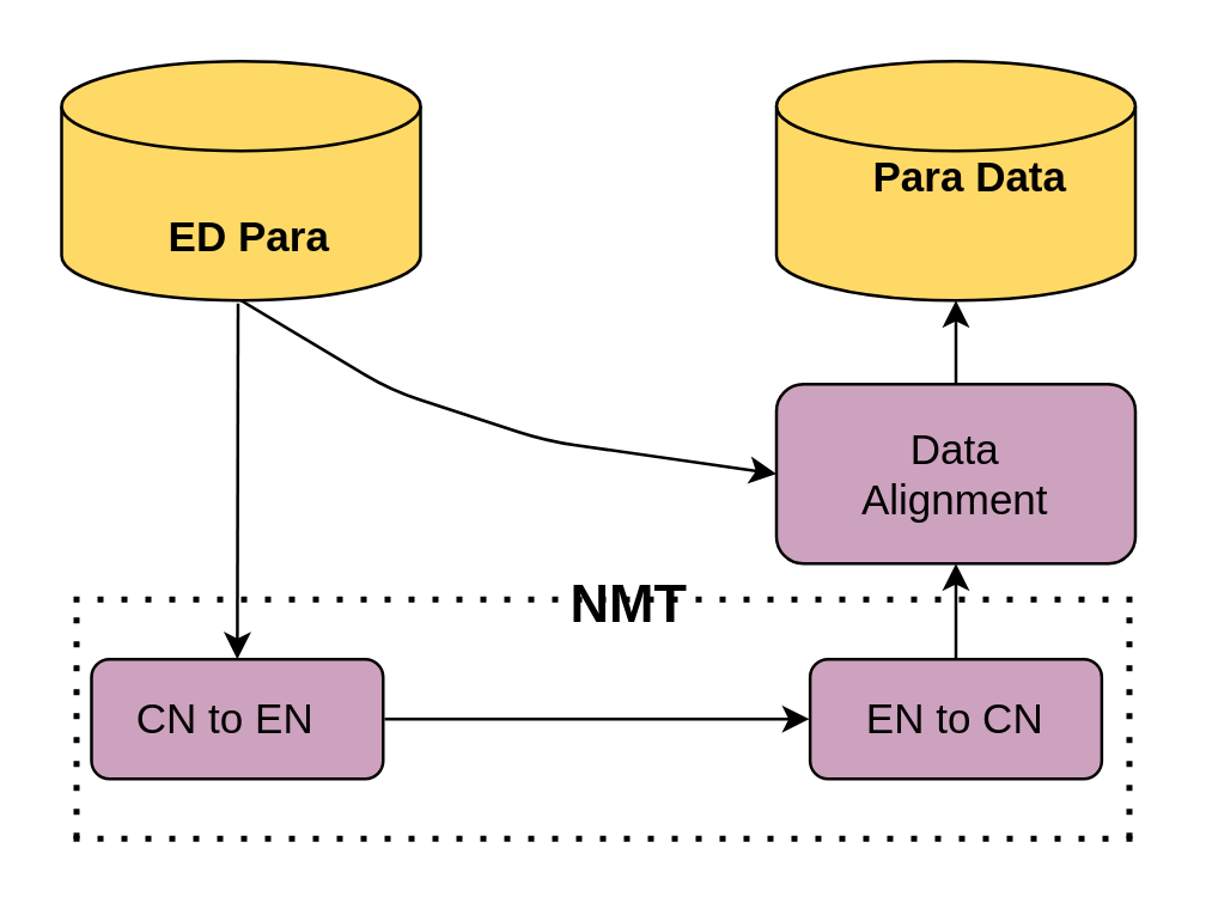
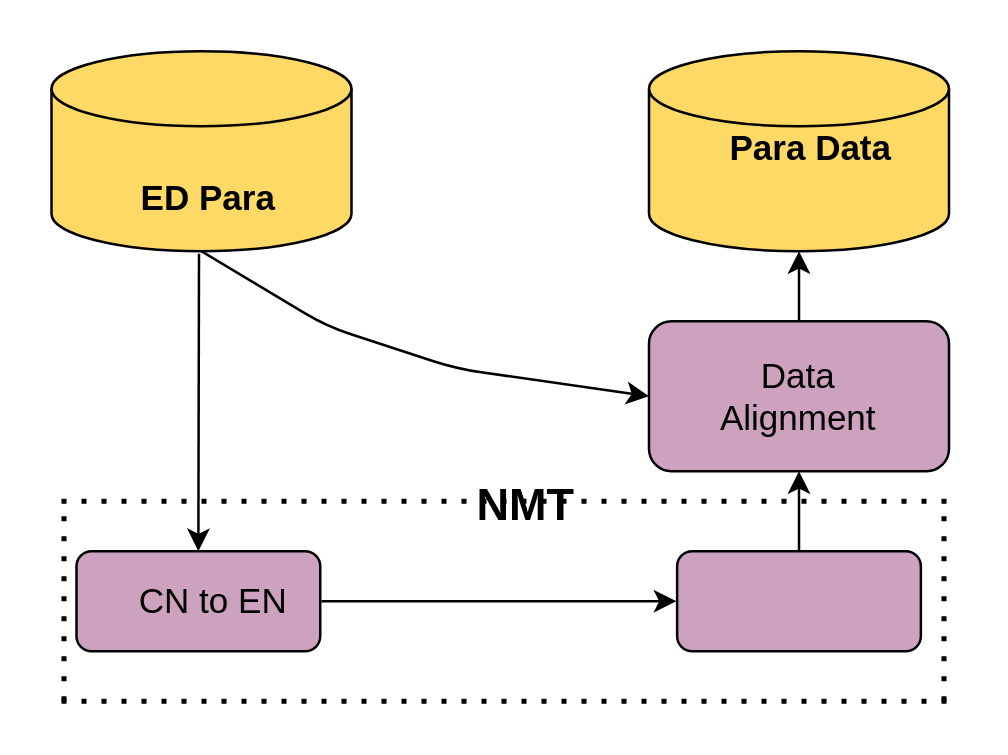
  <mxCell id="0" />
  <mxCell id="1" parent="0" />
  <mxCell id="2" value="" style="shape=cylinder3;whiteSpace=wrap;html=1;boundedLbl=1;backgroundOutline=1;size=15;fillColor=#FFD966;" vertex="1" parent="1"><mxGeometry x="20" y="20" width="120" height="80" as="geometry" /></mxCell>
  <mxCell id="3" value="&lt;b&gt;&lt;font style=&quot;font-size: 14px&quot;&gt;ED Para&lt;/font&gt;&lt;/b&gt;" style="text;html=1;strokeColor=none;fillColor=none;align=center;verticalAlign=middle;whiteSpace=wrap;rounded=0;" vertex="1" parent="1"><mxGeometry x="37.5" y="69" width="90" height="20" as="geometry" /></mxCell>
  <mxCell id="4" value="" style="shape=cylinder3;whiteSpace=wrap;html=1;boundedLbl=1;backgroundOutline=1;size=15;fillColor=#FFD966;" vertex="1" parent="1"><mxGeometry x="259" y="20" width="120" height="80" as="geometry" /></mxCell>
  <mxCell id="5" value="&lt;font style=&quot;font-size: 14px&quot;&gt;&lt;b&gt;Para Data&lt;/b&gt;&lt;/font&gt;" style="text;html=1;strokeColor=none;fillColor=none;align=center;verticalAlign=middle;whiteSpace=wrap;rounded=0;" vertex="1" parent="1"><mxGeometry x="289" y="49" width="70" height="20" as="geometry" /></mxCell>
  <mxCell id="6" value="" style="rounded=1;whiteSpace=wrap;html=1;fillColor=#CDA2BE;" vertex="1" parent="1"><mxGeometry x="259" y="128" width="120" height="60" as="geometry" /></mxCell>
  <mxCell id="7" value="" style="rounded=1;whiteSpace=wrap;html=1;fillColor=#CDA2BE;" vertex="1" parent="1"><mxGeometry x="30" y="220" width="97.5" height="40" as="geometry" /></mxCell>
  <mxCell id="8" value="" style="rounded=1;whiteSpace=wrap;html=1;fillColor=#CDA2BE;" vertex="1" parent="1"><mxGeometry x="270.25" y="220" width="97.5" height="40" as="geometry" /></mxCell>
  <mxCell id="9" value="" style="endArrow=none;dashed=1;html=1;dashPattern=1 3;strokeWidth=2;" edge="1" parent="1"><mxGeometry width="50" height="50" relative="1" as="geometry"><mxPoint x="24" y="200" as="sourcePoint" /><mxPoint x="381" y="200" as="targetPoint" /></mxGeometry></mxCell>
  <mxCell id="10" value="" style="endArrow=none;dashed=1;html=1;dashPattern=1 3;strokeWidth=2;" edge="1" parent="1"><mxGeometry width="50" height="50" relative="1" as="geometry"><mxPoint x="25" y="280" as="sourcePoint" /><mxPoint x="25" y="200" as="targetPoint" /></mxGeometry></mxCell>
  <mxCell id="11" value="" style="endArrow=none;dashed=1;html=1;dashPattern=1 3;strokeWidth=2;" edge="1" parent="1"><mxGeometry width="50" height="50" relative="1" as="geometry"><mxPoint x="377" y="280" as="sourcePoint" /><mxPoint x="377" y="200" as="targetPoint" /></mxGeometry></mxCell>
  <mxCell id="12" value="" style="endArrow=none;dashed=1;html=1;dashPattern=1 3;strokeWidth=2;" edge="1" parent="1"><mxGeometry width="50" height="50" relative="1" as="geometry"><mxPoint x="24" y="280" as="sourcePoint" /><mxPoint x="380" y="280" as="targetPoint" /></mxGeometry></mxCell>
  <mxCell id="13" value="" style="endArrow=classic;html=1;entryX=0.5;entryY=0;entryDx=0;entryDy=0;" edge="1" parent="1" target="7"><mxGeometry width="50" height="50" relative="1" as="geometry"><mxPoint x="79" y="101" as="sourcePoint" /><mxPoint x="330" y="200" as="targetPoint" /></mxGeometry></mxCell>
  <mxCell id="14" value="" style="endArrow=classic;html=1;" edge="1" parent="1"><mxGeometry width="50" height="50" relative="1" as="geometry"><mxPoint x="128" y="240" as="sourcePoint" /><mxPoint x="270" y="240" as="targetPoint" /></mxGeometry></mxCell>
- <mxCell id="15" value="&lt;font style=&quot;font-size: 14px&quot;&gt;EN to CN&lt;/font&gt;" style="text;html=1;strokeColor=none;fillColor=none;align=center;verticalAlign=middle;whiteSpace=wrap;rounded=0;" vertex="1" parent="1"><mxGeometry x="284" y="230" width="70" height="20" as="geometry" /></mxCell>
- <mxCell id="16" value="&lt;font style=&quot;font-size: 14px&quot;&gt;CN to EN&lt;/font&gt;" style="text;html=1;strokeColor=none;fillColor=none;align=center;verticalAlign=middle;whiteSpace=wrap;rounded=0;" vertex="1" parent="1"><mxGeometry x="40" y="230" width="70" height="20" as="geometry" /></mxCell>
+ <mxCell id="16" value="&lt;font style=&quot;font-size: 14px&quot;&gt;CN to EN&lt;/font&gt;" style="text;html=1;strokeColor=none;fillColor=none;align=center;verticalAlign=middle;whiteSpace=wrap;rounded=0;" vertex="1" parent="1"><mxGeometry x="50" y="230" width="70" height="20" as="geometry" /></mxCell>
  <mxCell id="17" value="&lt;font style=&quot;font-size: 14px&quot;&gt;Data Alignment&lt;/font&gt;" style="text;html=1;strokeColor=none;fillColor=none;align=center;verticalAlign=middle;whiteSpace=wrap;rounded=0;" vertex="1" parent="1"><mxGeometry x="284" y="148" width="70" height="20" as="geometry" /></mxCell>
  <mxCell id="18" value="" style="endArrow=classic;html=1;exitX=0.5;exitY=0;exitDx=0;exitDy=0;entryX=0.5;entryY=1;entryDx=0;entryDy=0;" edge="1" parent="1" source="8" target="6"><mxGeometry width="50" height="50" relative="1" as="geometry"><mxPoint x="280" y="230" as="sourcePoint" /><mxPoint x="330" y="180" as="targetPoint" /></mxGeometry></mxCell>
  <mxCell id="19" value="" style="endArrow=classic;html=1;entryX=0.5;entryY=1;entryDx=0;entryDy=0;entryPerimeter=0;exitX=0.5;exitY=0;exitDx=0;exitDy=0;" edge="1" parent="1" source="6" target="4"><mxGeometry width="50" height="50" relative="1" as="geometry"><mxPoint x="280" y="230" as="sourcePoint" /><mxPoint x="330" y="180" as="targetPoint" /></mxGeometry></mxCell>
  <mxCell id="20" value="&lt;font style=&quot;font-size: 18px&quot;&gt;&lt;b&gt;NMT&lt;/b&gt;&lt;/font&gt;" style="text;html=1;strokeColor=none;fillColor=none;align=center;verticalAlign=middle;whiteSpace=wrap;rounded=0;" vertex="1" parent="1"><mxGeometry x="190" y="192" width="40" height="20" as="geometry" /></mxCell>
  <mxCell id="21" value="" style="endArrow=classic;html=1;entryX=0;entryY=0.5;entryDx=0;entryDy=0;" edge="1" parent="1" target="6"><mxGeometry width="50" height="50" relative="1" as="geometry"><mxPoint x="80" y="100" as="sourcePoint" /><mxPoint x="175" y="142" as="targetPoint" /><Array as="points"><mxPoint x="130" y="130" /><mxPoint x="182" y="147" /></Array></mxGeometry></mxCell>
